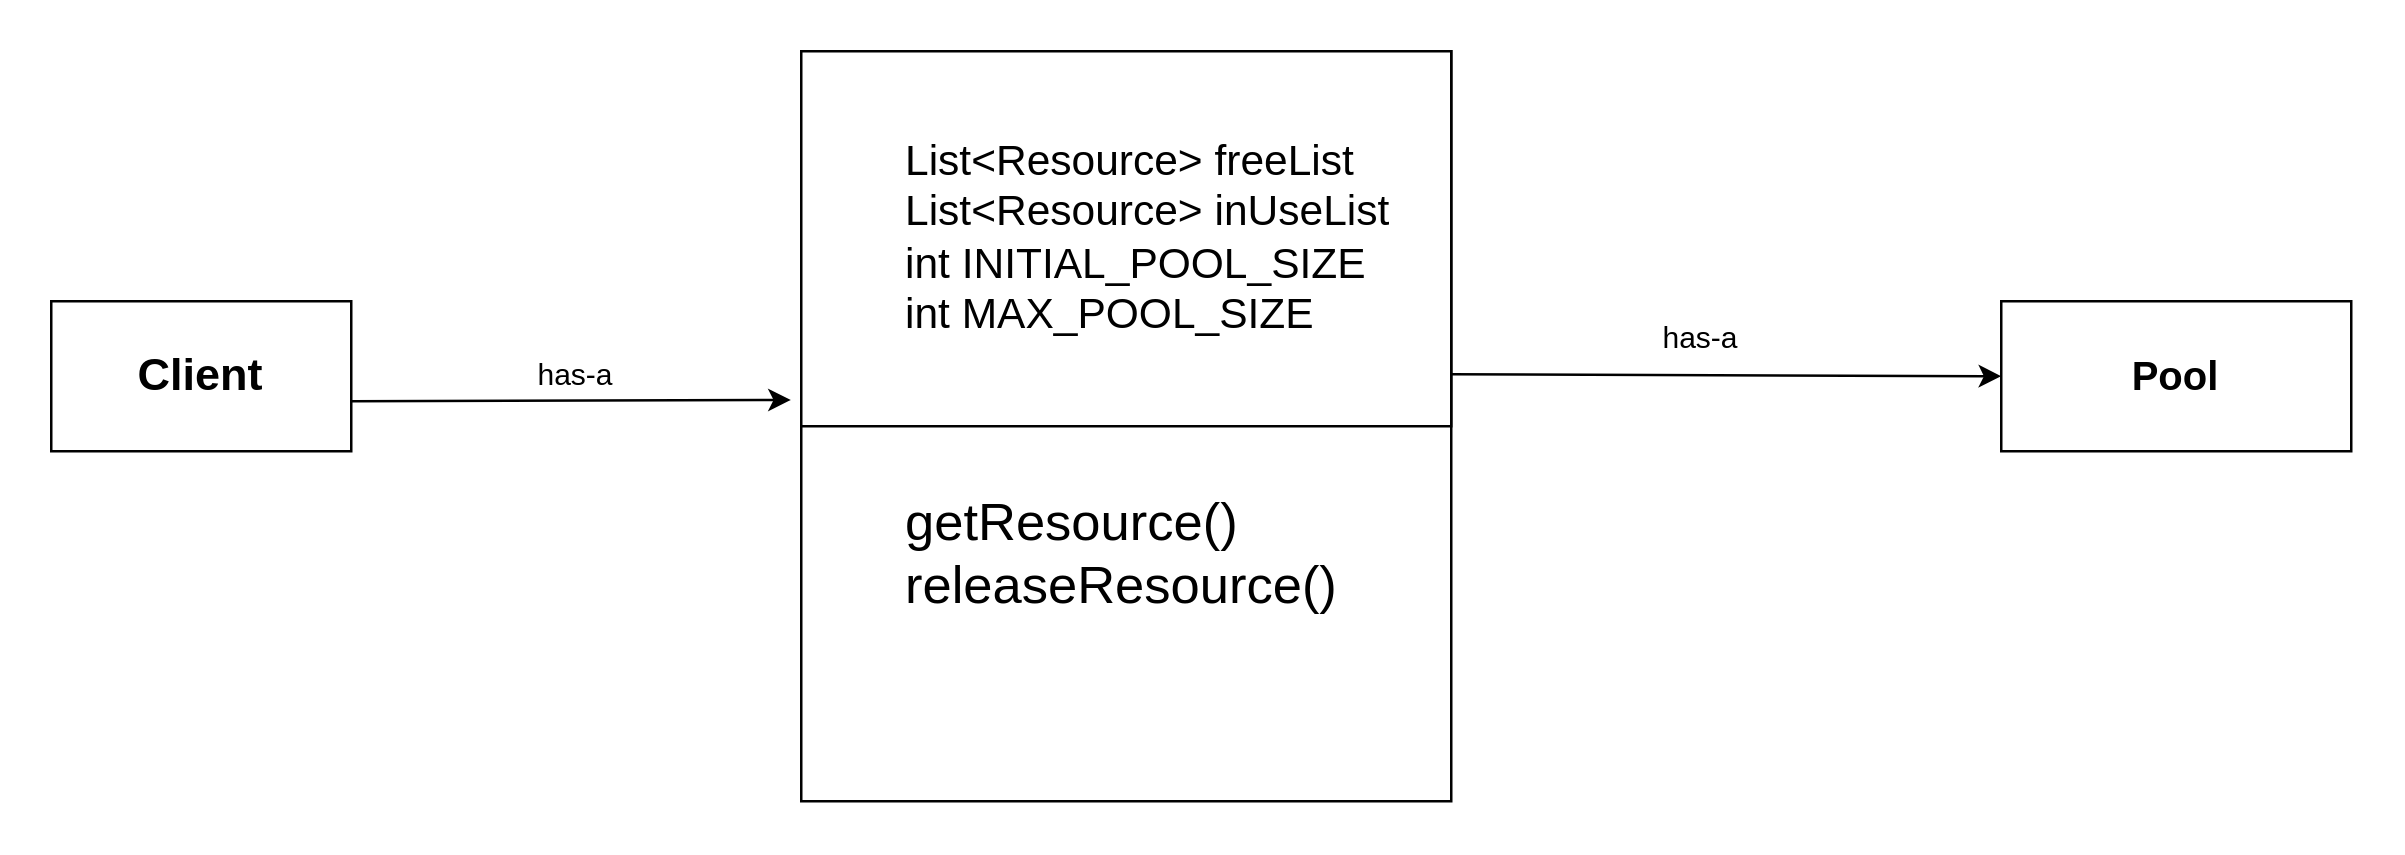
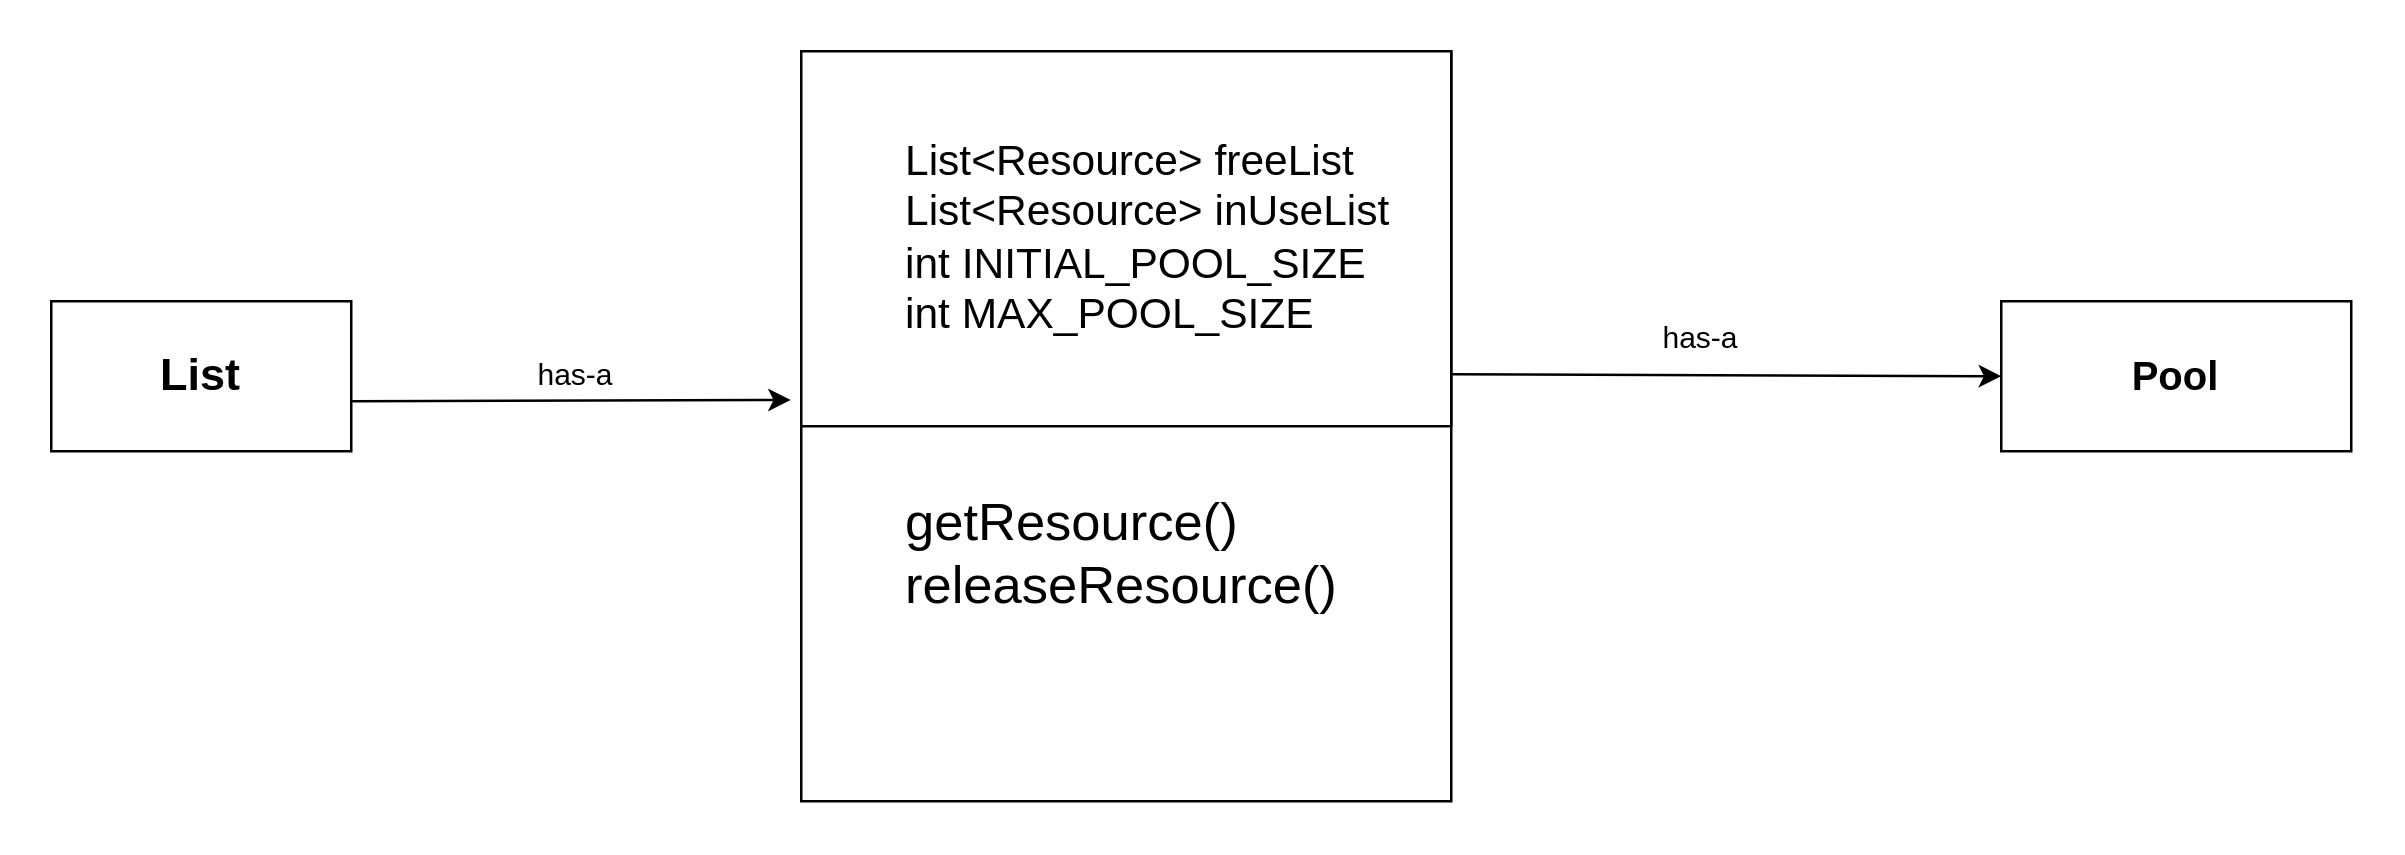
  <mxCell id="0" />
  <mxCell id="1" parent="0" />
  <mxCell id="2" value="&lt;blockquote style=&quot;margin: 0 0 0 40px; border: none; padding: 0px;&quot;&gt;&lt;div style=&quot;font-size: 21px;&quot;&gt;&lt;font style=&quot;font-size: 21px;&quot;&gt;&lt;br&gt;&lt;/font&gt;&lt;/div&gt;&lt;div style=&quot;font-size: 21px;&quot;&gt;&lt;font style=&quot;font-size: 21px;&quot;&gt;&lt;br&gt;&lt;/font&gt;&lt;/div&gt;&lt;div style=&quot;font-size: 21px;&quot;&gt;&lt;font style=&quot;font-size: 21px;&quot;&gt;&lt;br&gt;&lt;/font&gt;&lt;/div&gt;&lt;div style=&quot;font-size: 21px;&quot;&gt;&lt;font style=&quot;font-size: 21px;&quot;&gt;&lt;br&gt;&lt;/font&gt;&lt;/div&gt;&lt;div style=&quot;font-size: 21px;&quot;&gt;&lt;font style=&quot;font-size: 21px;&quot;&gt;getResource()&lt;/font&gt;&lt;/div&gt;&lt;div style=&quot;font-size: 21px;&quot;&gt;&lt;font style=&quot;font-size: 21px;&quot;&gt;releaseResource()&lt;/font&gt;&lt;/div&gt;&lt;/blockquote&gt;" style="rounded=0;whiteSpace=wrap;html=1;align=left;" vertex="1" parent="1"><mxGeometry x="320" y="20" width="260" height="300" as="geometry" /></mxCell>
  <mxCell id="3" value="&lt;blockquote style=&quot;margin: 0 0 0 40px; border: none; padding: 0px;&quot;&gt;&lt;font style=&quot;font-size: 17px;&quot;&gt;List&amp;lt;Resource&amp;gt; freeList&lt;/font&gt;&lt;div style=&quot;font-size: 17px;&quot;&gt;&lt;font style=&quot;font-size: 17px;&quot;&gt;List&amp;lt;Resource&amp;gt; inUseList&lt;/font&gt;&lt;/div&gt;&lt;div style=&quot;font-size: 17px;&quot;&gt;&lt;font style=&quot;font-size: 17px;&quot;&gt;int INITIAL_POOL_SIZE&lt;/font&gt;&lt;/div&gt;&lt;div style=&quot;font-size: 17px;&quot;&gt;&lt;font style=&quot;font-size: 17px;&quot;&gt;int MAX_POOL_SIZE&lt;/font&gt;&lt;/div&gt;&lt;/blockquote&gt;" style="rounded=0;whiteSpace=wrap;html=1;align=left;" vertex="1" parent="1"><mxGeometry x="320" y="20" width="260" height="150" as="geometry" /></mxCell>
- <mxCell id="4" value="&lt;b&gt;&lt;font style=&quot;font-size: 18px;&quot;&gt;Client&lt;/font&gt;&lt;/b&gt;" style="rounded=0;whiteSpace=wrap;html=1;" vertex="1" parent="1"><mxGeometry x="20" y="120" width="120" height="60" as="geometry" /></mxCell>
+ <mxCell id="4" value="&lt;b&gt;&lt;font style=&quot;font-size: 18px;&quot;&gt;List&lt;/font&gt;&lt;/b&gt;" style="rounded=0;whiteSpace=wrap;html=1;" vertex="1" parent="1"><mxGeometry x="20" y="120" width="120" height="60" as="geometry" /></mxCell>
  <mxCell id="5" value="&lt;b&gt;&lt;font style=&quot;font-size: 16px;&quot;&gt;Pool&lt;/font&gt;&lt;/b&gt;" style="rounded=0;whiteSpace=wrap;html=1;" vertex="1" parent="1"><mxGeometry x="800" y="120" width="140" height="60" as="geometry" /></mxCell>
  <mxCell id="6" value="" style="endArrow=classic;html=1;rounded=0;entryX=-0.016;entryY=0.93;entryDx=0;entryDy=0;entryPerimeter=0;" edge="1" parent="1" target="3"><mxGeometry width="50" height="50" relative="1" as="geometry"><mxPoint x="140" y="160" as="sourcePoint" /><mxPoint x="230" y="80" as="targetPoint" /></mxGeometry></mxCell>
  <mxCell id="7" value="" style="endArrow=classic;html=1;rounded=0;entryX=0;entryY=0.5;entryDx=0;entryDy=0;" edge="1" parent="1" target="5"><mxGeometry width="50" height="50" relative="1" as="geometry"><mxPoint x="580" y="149.17" as="sourcePoint" /><mxPoint x="756" y="149.17" as="targetPoint" /></mxGeometry></mxCell>
  <mxCell id="8" value="has-a" style="text;html=1;align=center;verticalAlign=middle;whiteSpace=wrap;rounded=0;" vertex="1" parent="1"><mxGeometry x="200" y="135" width="60" height="30" as="geometry" /></mxCell>
  <mxCell id="9" value="has-a" style="text;html=1;align=center;verticalAlign=middle;whiteSpace=wrap;rounded=0;" vertex="1" parent="1"><mxGeometry x="650" y="120" width="60" height="30" as="geometry" /></mxCell>
